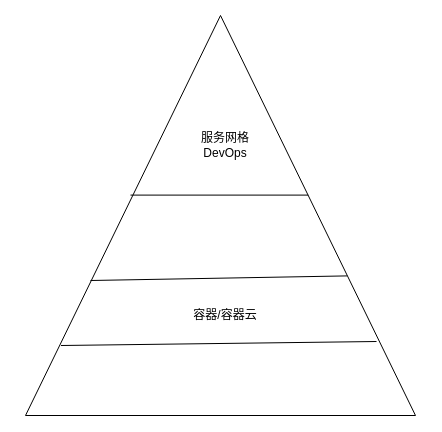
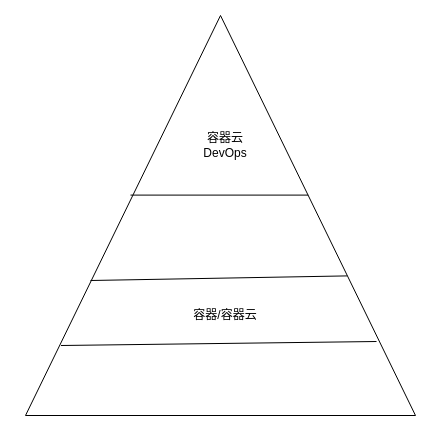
  <mxCell id="0" />
  <mxCell id="1" parent="0" />
  <mxCell id="2" value="" style="triangle;whiteSpace=wrap;html=1;rotation=-90;" vertex="1" parent="1"><mxGeometry x="20" y="20" width="400" height="390" as="geometry" /></mxCell>
  <mxCell id="3" value="" style="endArrow=none;html=1;rounded=0;exitX=0.175;exitY=0.091;exitDx=0;exitDy=0;exitPerimeter=0;entryX=0.185;entryY=0.9;entryDx=0;entryDy=0;entryPerimeter=0;" edge="1" parent="1" source="2" target="2"><mxGeometry width="50" height="50" relative="1" as="geometry"><mxPoint x="180" y="340" as="sourcePoint" /><mxPoint x="230" y="290" as="targetPoint" /></mxGeometry></mxCell>
  <mxCell id="4" value="" style="endArrow=none;html=1;rounded=0;exitX=0.175;exitY=0.091;exitDx=0;exitDy=0;exitPerimeter=0;entryX=0.349;entryY=0.825;entryDx=0;entryDy=0;entryPerimeter=0;" edge="1" parent="1" target="2"><mxGeometry width="50" height="50" relative="1" as="geometry"><mxPoint x="90" y="280" as="sourcePoint" /><mxPoint x="412.92" y="284" as="targetPoint" /></mxGeometry></mxCell>
  <mxCell id="5" value="" style="endArrow=none;html=1;rounded=0;exitX=0.175;exitY=0.091;exitDx=0;exitDy=0;exitPerimeter=0;entryX=0.551;entryY=0.725;entryDx=0;entryDy=0;entryPerimeter=0;" edge="1" parent="1" target="2"><mxGeometry width="50" height="50" relative="1" as="geometry"><mxPoint x="130" y="194.6" as="sourcePoint" /><mxPoint x="300" y="190" as="targetPoint" /></mxGeometry></mxCell>
  <mxCell id="6" value="容器/容器云" style="text;html=1;strokeColor=none;fillColor=none;align=center;verticalAlign=middle;whiteSpace=wrap;rounded=0;" vertex="1" parent="1"><mxGeometry x="180" y="300" width="90" height="30" as="geometry" /></mxCell>
- <mxCell id="7" value="服务网格&lt;br&gt;DevOps" style="text;html=1;strokeColor=none;fillColor=none;align=center;verticalAlign=middle;whiteSpace=wrap;rounded=0;" vertex="1" parent="1"><mxGeometry x="195" y="130" width="60" height="30" as="geometry" /></mxCell>
+ <mxCell id="7" value="容器云&lt;br&gt;DevOps" style="text;html=1;strokeColor=none;fillColor=none;align=center;verticalAlign=middle;whiteSpace=wrap;rounded=0;" vertex="1" parent="1"><mxGeometry x="195" y="130" width="60" height="30" as="geometry" /></mxCell>
